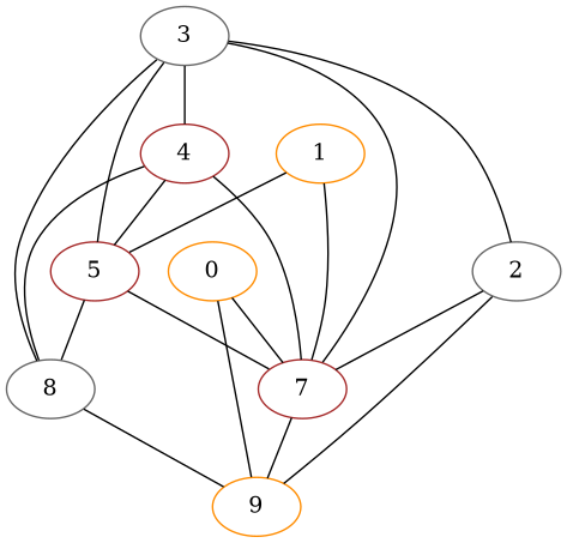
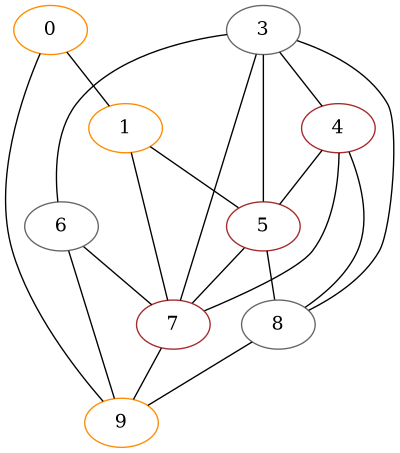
  graph {
    node [color=darkorange]
    0 [height=0.5 width=0.75]
    7 [color=brown height=0.5 width=0.75]
    9 [height=0.5 width=0.75]
    8 [color=gray40 height=0.5 width=0.75]
    1 [height=0.5 width=0.75]
    5 [color=brown height=0.5 width=0.75]
    4 [color=brown height=0.5 width=0.75]
-   6 [color=gray40 height=0.5 width=0.75 label=2]
+   6 [color=gray40 height=0.5 width=0.75]
    3 [color=gray40 height=0.5 width=0.75]
-   0 -- 7
+   0 -- 1
    0 -- 9
    7 -- 9
    8 -- 9
    1 -- 7
    1 -- 5
    5 -- 7
    5 -- 8
    4 -- 7
    4 -- 8
    4 -- 5
    6 -- 7
    6 -- 9
    3 -- 7
    3 -- 8
    3 -- 5
    3 -- 4
    3 -- 6
  }
